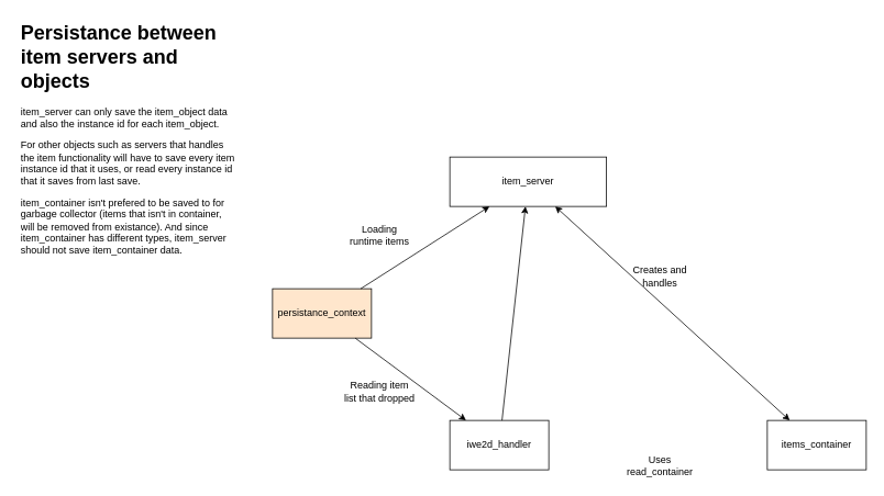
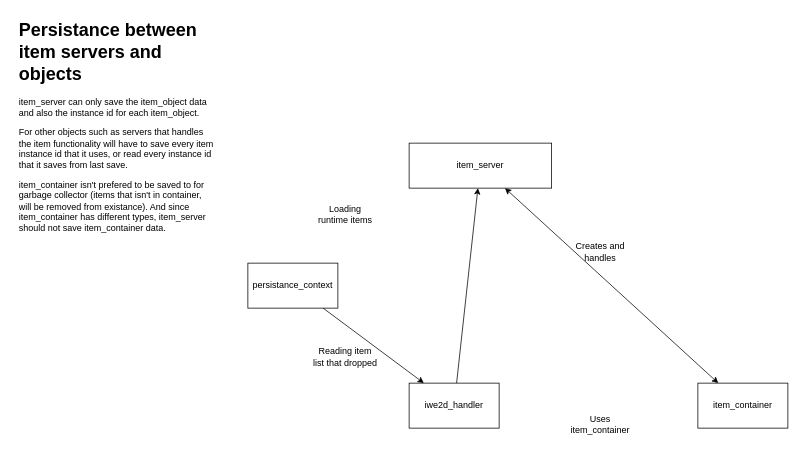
  <mxCell id="0" />
  <mxCell id="1" parent="0" />
  <mxCell id="2" value="item_server" style="rounded=0;whiteSpace=wrap;html=1;" vertex="1" parent="1"><mxGeometry x="545" y="190" width="190" height="60" as="geometry" /></mxCell>
  <mxCell id="3" value="iwe2d_handler" style="rounded=0;whiteSpace=wrap;html=1;" vertex="1" parent="1"><mxGeometry x="545" y="510" width="120" height="60" as="geometry" /></mxCell>
- <mxCell id="4" value="items_container" style="rounded=0;whiteSpace=wrap;html=1;" vertex="1" parent="1"><mxGeometry x="930" y="510" width="120" height="60" as="geometry" /></mxCell>
- <mxCell id="5" value="persistance_context" style="rounded=0;whiteSpace=wrap;html=1;fillColor=#ffe6cc;" vertex="1" parent="1"><mxGeometry x="330" y="350" width="120" height="60" as="geometry" /></mxCell>
- <mxCell id="6" value="" style="endArrow=classic;html=1;" edge="1" parent="1" source="5" target="2"><mxGeometry width="50" height="50" relative="1" as="geometry"><mxPoint x="520" y="320" as="sourcePoint" /><mxPoint x="570" y="270" as="targetPoint" /></mxGeometry></mxCell>
+ <mxCell id="4" value="item_container" style="rounded=0;whiteSpace=wrap;html=1;" vertex="1" parent="1"><mxGeometry x="930" y="510" width="120" height="60" as="geometry" /></mxCell>
+ <mxCell id="5" value="persistance_context" style="rounded=0;whiteSpace=wrap;html=1;" vertex="1" parent="1"><mxGeometry x="330" y="350" width="120" height="60" as="geometry" /></mxCell>
  <mxCell id="7" value="" style="endArrow=classic;html=1;" edge="1" parent="1" source="5" target="3"><mxGeometry width="50" height="50" relative="1" as="geometry"><mxPoint x="520" y="320" as="sourcePoint" /><mxPoint x="570" y="270" as="targetPoint" /></mxGeometry></mxCell>
  <mxCell id="8" value="" style="endArrow=classic;html=1;startArrow=classic;startFill=1;" edge="1" parent="1" source="2" target="4"><mxGeometry width="50" height="50" relative="1" as="geometry"><mxPoint x="520" y="320" as="sourcePoint" /><mxPoint x="570" y="270" as="targetPoint" /></mxGeometry></mxCell>
  <mxCell id="9" value="" style="endArrow=classic;html=1;" edge="1" parent="1" source="3" target="2"><mxGeometry width="50" height="50" relative="1" as="geometry"><mxPoint x="520" y="320" as="sourcePoint" /><mxPoint x="570" y="270" as="targetPoint" /></mxGeometry></mxCell>
  <mxCell id="10" value="Loading runtime items" style="text;html=1;strokeColor=none;fillColor=none;align=center;verticalAlign=middle;whiteSpace=wrap;rounded=0;" vertex="1" parent="1"><mxGeometry x="420" y="270" width="80" height="30" as="geometry" /></mxCell>
  <mxCell id="11" value="Reading item list that dropped" style="text;html=1;strokeColor=none;fillColor=none;align=center;verticalAlign=middle;whiteSpace=wrap;rounded=0;" vertex="1" parent="1"><mxGeometry x="415" y="460" width="90" height="30" as="geometry" /></mxCell>
- <mxCell id="12" value="Uses read_container" style="text;html=1;strokeColor=none;fillColor=none;align=center;verticalAlign=middle;whiteSpace=wrap;rounded=0;" vertex="1" parent="1"><mxGeometry x="760" y="550" width="80" height="30" as="geometry" /></mxCell>
+ <mxCell id="12" value="Uses item_container" style="text;html=1;strokeColor=none;fillColor=none;align=center;verticalAlign=middle;whiteSpace=wrap;rounded=0;" vertex="1" parent="1"><mxGeometry x="760" y="550" width="80" height="30" as="geometry" /></mxCell>
  <mxCell id="13" value="Creates and handles" style="text;html=1;strokeColor=none;fillColor=none;align=center;verticalAlign=middle;whiteSpace=wrap;rounded=0;" vertex="1" parent="1"><mxGeometry x="760" y="320" width="80" height="30" as="geometry" /></mxCell>
  <mxCell id="14" value="&lt;h1&gt;Persistance between item servers and objects&lt;/h1&gt;&lt;p&gt;item_server can only save the item_object data and also the instance id for each item_object.&lt;/p&gt;&lt;p&gt;For other objects such as servers that handles the item functionality will have to save every item instance id that it uses, or read every instance id that it saves from last save.&amp;nbsp;&lt;/p&gt;&lt;p&gt;item_container isn't prefered to be saved to for garbage collector (items that isn't in container, will be removed from existance&lt;span style=&quot;background-color: initial;&quot;&gt;). And since item_container has different types, item_server should not save item_container data.&lt;/span&gt;&lt;/p&gt;" style="text;html=1;strokeColor=none;fillColor=none;spacing=5;spacingTop=-20;whiteSpace=wrap;overflow=hidden;rounded=0;" vertex="1" parent="1"><mxGeometry x="20" y="20" width="270" height="300" as="geometry" /></mxCell>
